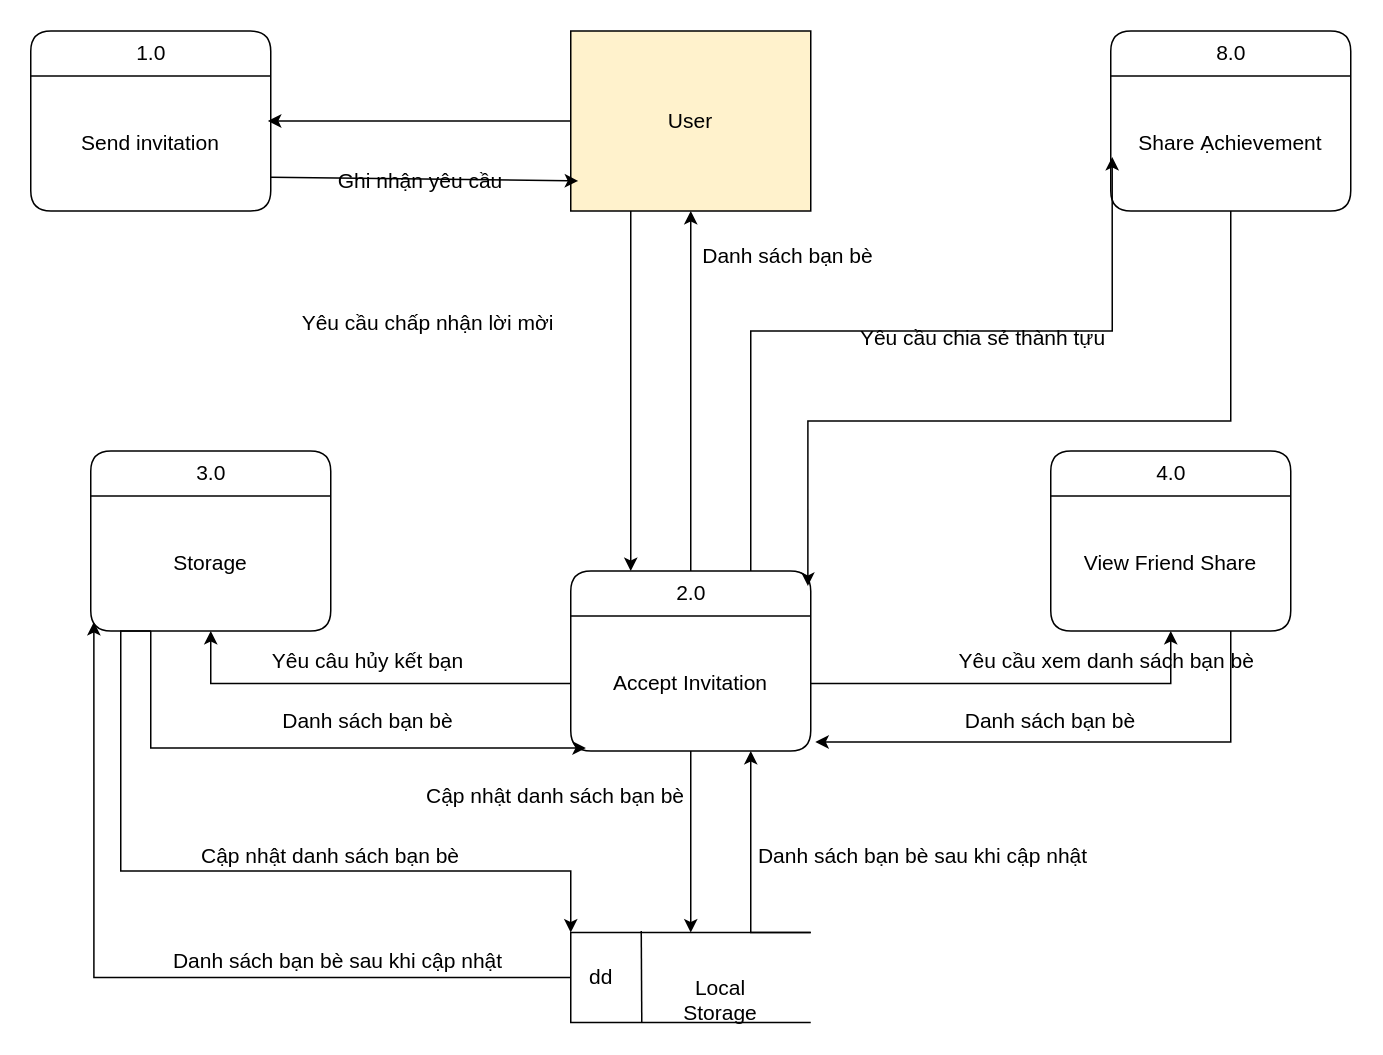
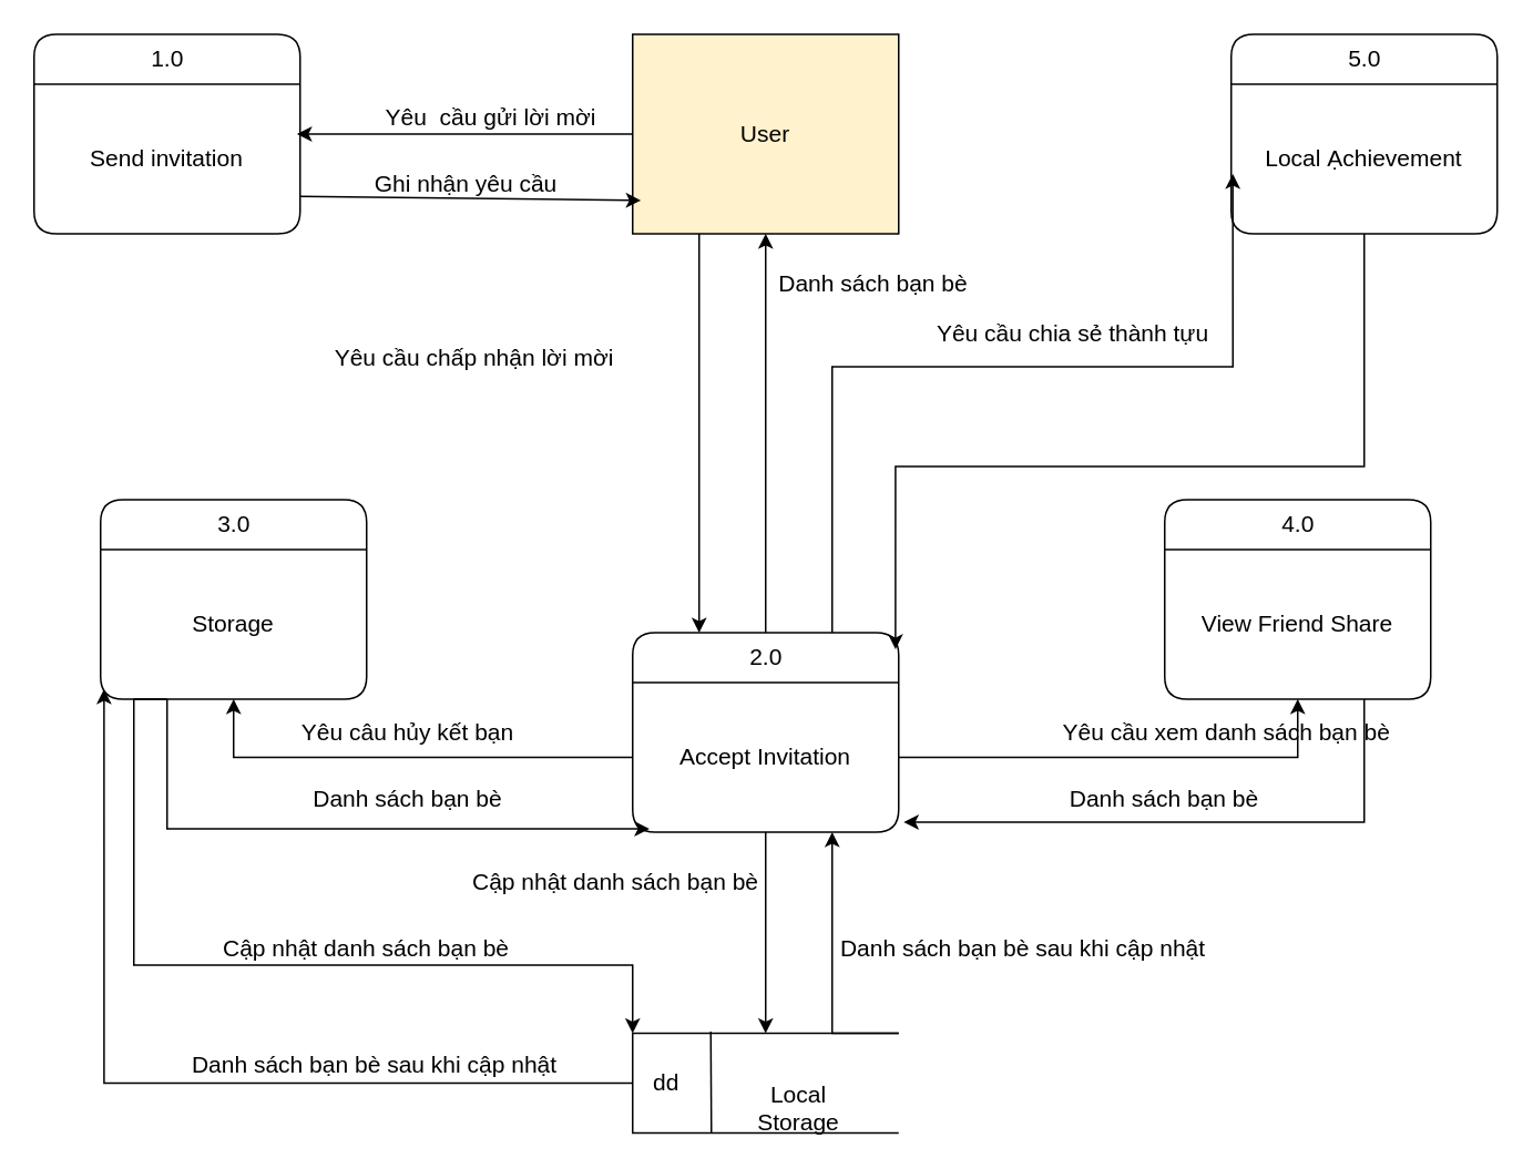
  <mxCell id="0" />
  <mxCell id="1" parent="0" />
  <mxCell id="2" style="rounded=0;orthogonalLoop=1;jettySize=auto;html=1;entryX=0.988;entryY=0.333;entryDx=0;entryDy=0;entryPerimeter=0;fontSize=14;" edge="1" parent="1" source="4" target="6"><mxGeometry relative="1" as="geometry" /></mxCell>
  <mxCell id="3" style="edgeStyle=orthogonalEdgeStyle;rounded=0;orthogonalLoop=1;jettySize=auto;html=1;exitX=0.25;exitY=1;exitDx=0;exitDy=0;entryX=0.25;entryY=0;entryDx=0;entryDy=0;fontSize=14;" edge="1" parent="1" source="4" target="19"><mxGeometry relative="1" as="geometry" /></mxCell>
  <mxCell id="4" value="User" style="rounded=0;whiteSpace=wrap;html=1;fontSize=14;fillColor=#fff2cc;" vertex="1" parent="1"><mxGeometry x="380" y="20" width="160" height="120" as="geometry" /></mxCell>
  <mxCell id="5" value="1.0" style="swimlane;childLayout=stackLayout;horizontal=1;startSize=30;horizontalStack=0;rounded=1;fontSize=14;fontStyle=0;strokeWidth=1;resizeParent=0;resizeLast=1;shadow=0;dashed=0;align=center;html=1;" vertex="1" parent="1"><mxGeometry x="20" y="20" width="160" height="120" as="geometry" /></mxCell>
  <mxCell id="6" value="Send invitation" style="text;html=1;strokeColor=none;fillColor=none;align=center;verticalAlign=middle;whiteSpace=wrap;rounded=0;fontSize=14;" vertex="1" parent="5"><mxGeometry y="30" width="160" height="90" as="geometry" /></mxCell>
  <mxCell id="7" value="" style="group;fontSize=14;" vertex="1" connectable="0" parent="1"><mxGeometry x="380" y="620" width="160" height="61" as="geometry" /></mxCell>
  <mxCell id="8" value="&amp;nbsp; &amp;nbsp; &amp;nbsp; &amp;nbsp; &amp;nbsp; &amp;nbsp; &amp;nbsp; &amp;nbsp; &amp;nbsp; &amp;nbsp; &amp;nbsp; &amp;nbsp; &amp;nbsp; &amp;nbsp;&amp;nbsp;" style="strokeWidth=1;html=1;shape=mxgraph.flowchart.annotation_1;align=left;pointerEvents=1;fontSize=14;" vertex="1" parent="7"><mxGeometry y="1" width="160" height="60" as="geometry" /></mxCell>
  <mxCell id="9" value="dd" style="endArrow=none;html=1;entryX=0.296;entryY=1.006;entryDx=0;entryDy=0;entryPerimeter=0;fontSize=14;" edge="1" parent="7" target="8"><mxGeometry x="-0.003" y="-27" width="50" height="50" relative="1" as="geometry"><mxPoint x="47" as="sourcePoint" /><mxPoint x="120" y="-129" as="targetPoint" /><mxPoint as="offset" /></mxGeometry></mxCell>
  <mxCell id="10" value="Local Storage" style="text;html=1;strokeColor=none;fillColor=none;align=center;verticalAlign=middle;whiteSpace=wrap;rounded=0;fontSize=14;" vertex="1" parent="7"><mxGeometry x="60" y="35.5" width="80" height="20" as="geometry" /></mxCell>
- <mxCell id="11" value="8.0" style="swimlane;childLayout=stackLayout;horizontal=1;startSize=30;horizontalStack=0;rounded=1;fontSize=14;fontStyle=0;strokeWidth=1;resizeParent=0;resizeLast=1;shadow=0;dashed=0;align=center;html=1;" vertex="1" parent="1"><mxGeometry x="740" y="20" width="160" height="120" as="geometry" /></mxCell>
- <mxCell id="12" value="Share Ạchievement" style="text;html=1;strokeColor=none;fillColor=none;align=center;verticalAlign=middle;whiteSpace=wrap;rounded=0;fontSize=14;" vertex="1" parent="11"><mxGeometry y="30" width="160" height="90" as="geometry" /></mxCell>
+ <mxCell id="11" value="5.0" style="swimlane;childLayout=stackLayout;horizontal=1;startSize=30;horizontalStack=0;rounded=1;fontSize=14;fontStyle=0;strokeWidth=1;resizeParent=0;resizeLast=1;shadow=0;dashed=0;align=center;html=1;" vertex="1" parent="1"><mxGeometry x="740" y="20" width="160" height="120" as="geometry" /></mxCell>
+ <mxCell id="12" value="Local Ạchievement" style="text;html=1;strokeColor=none;fillColor=none;align=center;verticalAlign=middle;whiteSpace=wrap;rounded=0;fontSize=14;" vertex="1" parent="11"><mxGeometry y="30" width="160" height="90" as="geometry" /></mxCell>
  <mxCell id="13" value="4.0" style="swimlane;childLayout=stackLayout;horizontal=1;startSize=30;horizontalStack=0;rounded=1;fontSize=14;fontStyle=0;strokeWidth=1;resizeParent=0;resizeLast=1;shadow=0;dashed=0;align=center;html=1;" vertex="1" parent="1"><mxGeometry x="700" y="300" width="160" height="120" as="geometry" /></mxCell>
  <mxCell id="14" value="View Friend Share" style="text;html=1;strokeColor=none;fillColor=none;align=center;verticalAlign=middle;whiteSpace=wrap;rounded=0;fontSize=14;" vertex="1" parent="13"><mxGeometry y="30" width="160" height="90" as="geometry" /></mxCell>
  <mxCell id="15" value="3.0" style="swimlane;childLayout=stackLayout;horizontal=1;startSize=30;horizontalStack=0;rounded=1;fontSize=14;fontStyle=0;strokeWidth=1;resizeParent=0;resizeLast=1;shadow=0;dashed=0;align=center;html=1;" vertex="1" parent="1"><mxGeometry x="60" y="300" width="160" height="120" as="geometry" /></mxCell>
  <mxCell id="16" value="Storage" style="text;html=1;strokeColor=none;fillColor=none;align=center;verticalAlign=middle;whiteSpace=wrap;rounded=0;fontSize=14;" vertex="1" parent="15"><mxGeometry y="30" width="160" height="90" as="geometry" /></mxCell>
  <mxCell id="17" style="edgeStyle=orthogonalEdgeStyle;rounded=0;orthogonalLoop=1;jettySize=auto;html=1;entryX=0.5;entryY=1;entryDx=0;entryDy=0;fontSize=14;exitX=0.5;exitY=0;exitDx=0;exitDy=0;" edge="1" parent="1" source="19" target="4"><mxGeometry relative="1" as="geometry"><Array as="points"><mxPoint x="460" y="330" /><mxPoint x="460" y="330" /></Array></mxGeometry></mxCell>
  <mxCell id="18" style="edgeStyle=orthogonalEdgeStyle;rounded=0;orthogonalLoop=1;jettySize=auto;html=1;exitX=0.75;exitY=0;exitDx=0;exitDy=0;entryX=0.006;entryY=0.6;entryDx=0;entryDy=0;entryPerimeter=0;fontSize=14;" edge="1" parent="1" source="19" target="12"><mxGeometry relative="1" as="geometry"><Array as="points"><mxPoint x="500" y="220" /><mxPoint x="741" y="220" /></Array></mxGeometry></mxCell>
  <mxCell id="19" value="2.0" style="swimlane;childLayout=stackLayout;horizontal=1;startSize=30;horizontalStack=0;rounded=1;fontSize=14;fontStyle=0;strokeWidth=1;resizeParent=0;resizeLast=1;shadow=0;dashed=0;align=center;html=1;" vertex="1" parent="1"><mxGeometry x="380" y="380" width="160" height="120" as="geometry" /></mxCell>
  <mxCell id="20" value="Accept Invitation" style="text;html=1;strokeColor=none;fillColor=none;align=center;verticalAlign=middle;whiteSpace=wrap;rounded=0;fontSize=14;" vertex="1" parent="19"><mxGeometry y="30" width="160" height="90" as="geometry" /></mxCell>
+ <mxCell id="21" value="Yêu&amp;nbsp; cầu gửi lời mời" style="text;html=1;strokeColor=none;fillColor=none;align=center;verticalAlign=middle;whiteSpace=wrap;rounded=0;fontSize=14;" vertex="1" parent="1"><mxGeometry x="230" y="60" width="130" height="20" as="geometry" /></mxCell>
  <mxCell id="22" style="edgeStyle=none;rounded=0;orthogonalLoop=1;jettySize=auto;html=1;exitX=1;exitY=0.75;exitDx=0;exitDy=0;entryX=0.031;entryY=0.833;entryDx=0;entryDy=0;entryPerimeter=0;fontSize=14;" edge="1" parent="1" source="6" target="4"><mxGeometry relative="1" as="geometry" /></mxCell>
- <mxCell id="23" value="Ghi nhận yêu cầu" style="text;html=1;strokeColor=none;fillColor=none;align=center;verticalAlign=middle;whiteSpace=wrap;rounded=0;fontSize=14;" vertex="1" parent="1"><mxGeometry x="210" y="110" width="140" height="20" as="geometry" /></mxCell>
- <mxCell id="24" value="Yêu cầu chia sẻ thành tựu" style="text;html=1;strokeColor=none;fillColor=none;align=center;verticalAlign=middle;whiteSpace=wrap;rounded=0;fontSize=14;" vertex="1" parent="1"><mxGeometry x="560" y="215" width="190" height="20" as="geometry" /></mxCell>
+ <mxCell id="23" value="Ghi nhận yêu cầu" style="text;html=1;strokeColor=none;fillColor=none;align=center;verticalAlign=middle;whiteSpace=wrap;rounded=0;fontSize=14;" vertex="1" parent="1"><mxGeometry x="210" y="100" width="140" height="20" as="geometry" /></mxCell>
+ <mxCell id="24" value="Yêu cầu chia sẻ thành tựu" style="text;html=1;strokeColor=none;fillColor=none;align=center;verticalAlign=middle;whiteSpace=wrap;rounded=0;fontSize=14;" vertex="1" parent="1"><mxGeometry x="550" y="190" width="190" height="20" as="geometry" /></mxCell>
  <mxCell id="25" value="Yêu cầu chấp nhận lời mời" style="text;html=1;strokeColor=none;fillColor=none;align=center;verticalAlign=middle;whiteSpace=wrap;rounded=0;fontSize=14;" vertex="1" parent="1"><mxGeometry x="195" y="205" width="180" height="20" as="geometry" /></mxCell>
  <mxCell id="26" value="Danh sách bạn bè" style="text;html=1;strokeColor=none;fillColor=none;align=center;verticalAlign=middle;whiteSpace=wrap;rounded=0;fontSize=14;" vertex="1" parent="1"><mxGeometry x="460" y="160" width="130" height="20" as="geometry" /></mxCell>
  <mxCell id="27" style="edgeStyle=orthogonalEdgeStyle;rounded=0;orthogonalLoop=1;jettySize=auto;html=1;entryX=0.5;entryY=1;entryDx=0;entryDy=0;fontSize=14;" edge="1" parent="1" source="20" target="14"><mxGeometry relative="1" as="geometry" /></mxCell>
  <mxCell id="28" value="Yêu cầu xem danh sách bạn bè" style="text;html=1;strokeColor=none;fillColor=none;align=center;verticalAlign=middle;whiteSpace=wrap;rounded=0;fontSize=14;" vertex="1" parent="1"><mxGeometry x="635" y="430" width="205" height="20" as="geometry" /></mxCell>
  <mxCell id="29" style="edgeStyle=orthogonalEdgeStyle;rounded=0;orthogonalLoop=1;jettySize=auto;html=1;exitX=0.75;exitY=1;exitDx=0;exitDy=0;entryX=1.019;entryY=0.933;entryDx=0;entryDy=0;entryPerimeter=0;fontSize=14;" edge="1" parent="1" source="14" target="20"><mxGeometry relative="1" as="geometry" /></mxCell>
  <mxCell id="30" value="Danh sách bạn bè" style="text;html=1;strokeColor=none;fillColor=none;align=center;verticalAlign=middle;whiteSpace=wrap;rounded=0;fontSize=14;" vertex="1" parent="1"><mxGeometry x="640" y="470" width="120" height="20" as="geometry" /></mxCell>
  <mxCell id="31" style="edgeStyle=orthogonalEdgeStyle;rounded=0;orthogonalLoop=1;jettySize=auto;html=1;exitX=0;exitY=0.5;exitDx=0;exitDy=0;entryX=0.5;entryY=1;entryDx=0;entryDy=0;fontSize=14;" edge="1" parent="1" source="20" target="16"><mxGeometry relative="1" as="geometry" /></mxCell>
  <mxCell id="32" value="Yêu câu hủy kết bạn" style="text;html=1;strokeColor=none;fillColor=none;align=center;verticalAlign=middle;whiteSpace=wrap;rounded=0;fontSize=14;" vertex="1" parent="1"><mxGeometry x="180" y="430" width="130" height="20" as="geometry" /></mxCell>
  <mxCell id="33" style="edgeStyle=orthogonalEdgeStyle;rounded=0;orthogonalLoop=1;jettySize=auto;html=1;exitX=0.25;exitY=1;exitDx=0;exitDy=0;entryX=0.063;entryY=0.978;entryDx=0;entryDy=0;entryPerimeter=0;fontSize=14;" edge="1" parent="1" source="16" target="20"><mxGeometry relative="1" as="geometry" /></mxCell>
  <mxCell id="34" value="Danh sách bạn bè" style="text;html=1;strokeColor=none;fillColor=none;align=center;verticalAlign=middle;whiteSpace=wrap;rounded=0;fontSize=14;" vertex="1" parent="1"><mxGeometry x="180" y="470" width="130" height="20" as="geometry" /></mxCell>
  <mxCell id="35" style="edgeStyle=orthogonalEdgeStyle;rounded=0;orthogonalLoop=1;jettySize=auto;html=1;exitX=0;exitY=0.5;exitDx=0;exitDy=0;exitPerimeter=0;entryX=0.013;entryY=0.933;entryDx=0;entryDy=0;entryPerimeter=0;fontSize=14;" edge="1" parent="1" source="8" target="16"><mxGeometry relative="1" as="geometry" /></mxCell>
  <mxCell id="36" style="edgeStyle=orthogonalEdgeStyle;rounded=0;orthogonalLoop=1;jettySize=auto;html=1;exitX=0.25;exitY=1;exitDx=0;exitDy=0;entryX=0;entryY=0;entryDx=0;entryDy=0;entryPerimeter=0;fontSize=14;" edge="1" parent="1" source="16" target="8"><mxGeometry relative="1" as="geometry"><Array as="points"><mxPoint x="80" y="420" /><mxPoint x="80" y="580" /><mxPoint x="380" y="580" /></Array></mxGeometry></mxCell>
  <mxCell id="37" value="Danh sách bạn bè sau khi cập nhật" style="text;html=1;strokeColor=none;fillColor=none;align=center;verticalAlign=middle;whiteSpace=wrap;rounded=0;fontSize=14;" vertex="1" parent="1"><mxGeometry x="110" y="630" width="230" height="20" as="geometry" /></mxCell>
  <mxCell id="38" style="edgeStyle=orthogonalEdgeStyle;rounded=0;orthogonalLoop=1;jettySize=auto;html=1;exitX=0.5;exitY=1;exitDx=0;exitDy=0;entryX=0.5;entryY=0;entryDx=0;entryDy=0;entryPerimeter=0;fontSize=14;" edge="1" parent="1" source="20" target="8"><mxGeometry relative="1" as="geometry" /></mxCell>
  <mxCell id="39" value="Cập nhật danh sách bạn bè" style="text;html=1;strokeColor=none;fillColor=none;align=center;verticalAlign=middle;whiteSpace=wrap;rounded=0;fontSize=14;" vertex="1" parent="1"><mxGeometry x="130" y="560" width="180" height="20" as="geometry" /></mxCell>
  <mxCell id="40" style="edgeStyle=orthogonalEdgeStyle;rounded=0;orthogonalLoop=1;jettySize=auto;html=1;exitX=1;exitY=0;exitDx=0;exitDy=0;exitPerimeter=0;entryX=0.75;entryY=1;entryDx=0;entryDy=0;fontSize=14;" edge="1" parent="1" source="8" target="20"><mxGeometry relative="1" as="geometry"><Array as="points"><mxPoint x="500" y="621" /></Array></mxGeometry></mxCell>
  <mxCell id="41" value="Cập nhật danh sách bạn bè" style="text;html=1;strokeColor=none;fillColor=none;align=center;verticalAlign=middle;whiteSpace=wrap;rounded=0;fontSize=14;" vertex="1" parent="1"><mxGeometry x="280" y="520" width="180" height="20" as="geometry" /></mxCell>
  <mxCell id="42" value="Danh sách bạn bè sau khi cập nhật" style="text;html=1;strokeColor=none;fillColor=none;align=center;verticalAlign=middle;whiteSpace=wrap;rounded=0;fontSize=14;" vertex="1" parent="1"><mxGeometry x="500" y="560" width="230" height="20" as="geometry" /></mxCell>
  <mxCell id="43" style="edgeStyle=orthogonalEdgeStyle;rounded=0;orthogonalLoop=1;jettySize=auto;html=1;entryX=0.988;entryY=0.083;entryDx=0;entryDy=0;entryPerimeter=0;fontSize=14;" edge="1" parent="1" source="12" target="19"><mxGeometry relative="1" as="geometry"><Array as="points"><mxPoint x="820" y="280" /><mxPoint x="538" y="280" /></Array></mxGeometry></mxCell>
